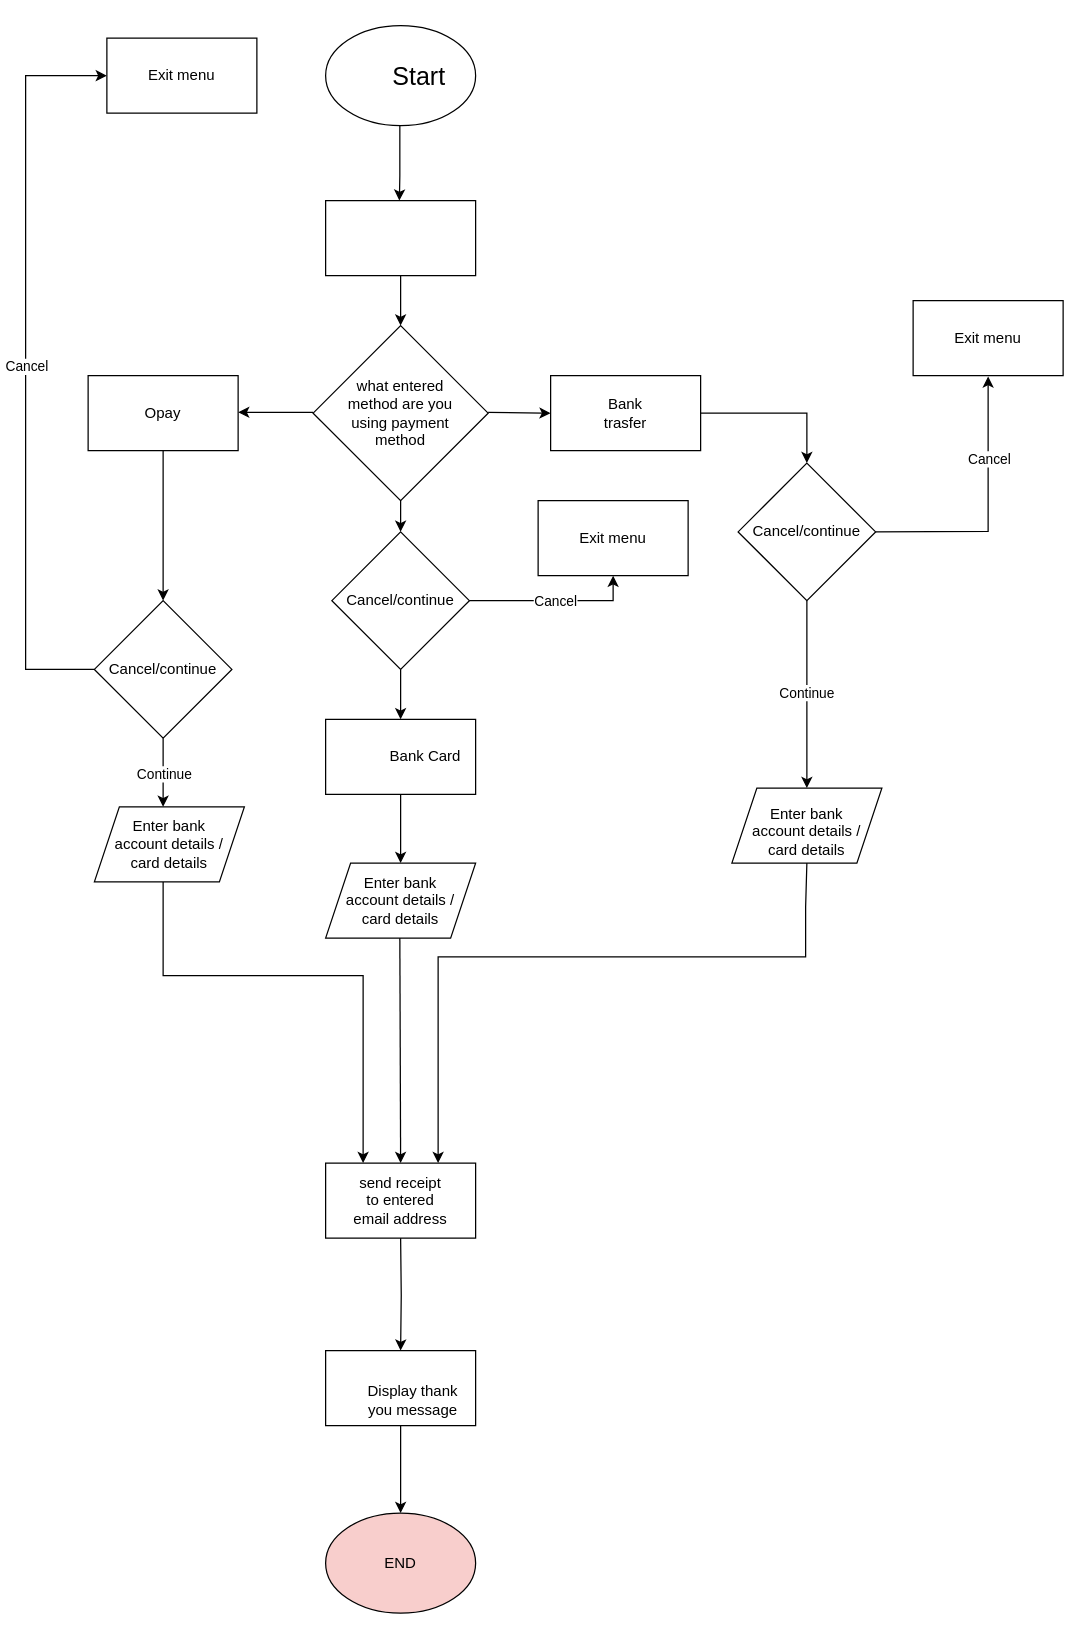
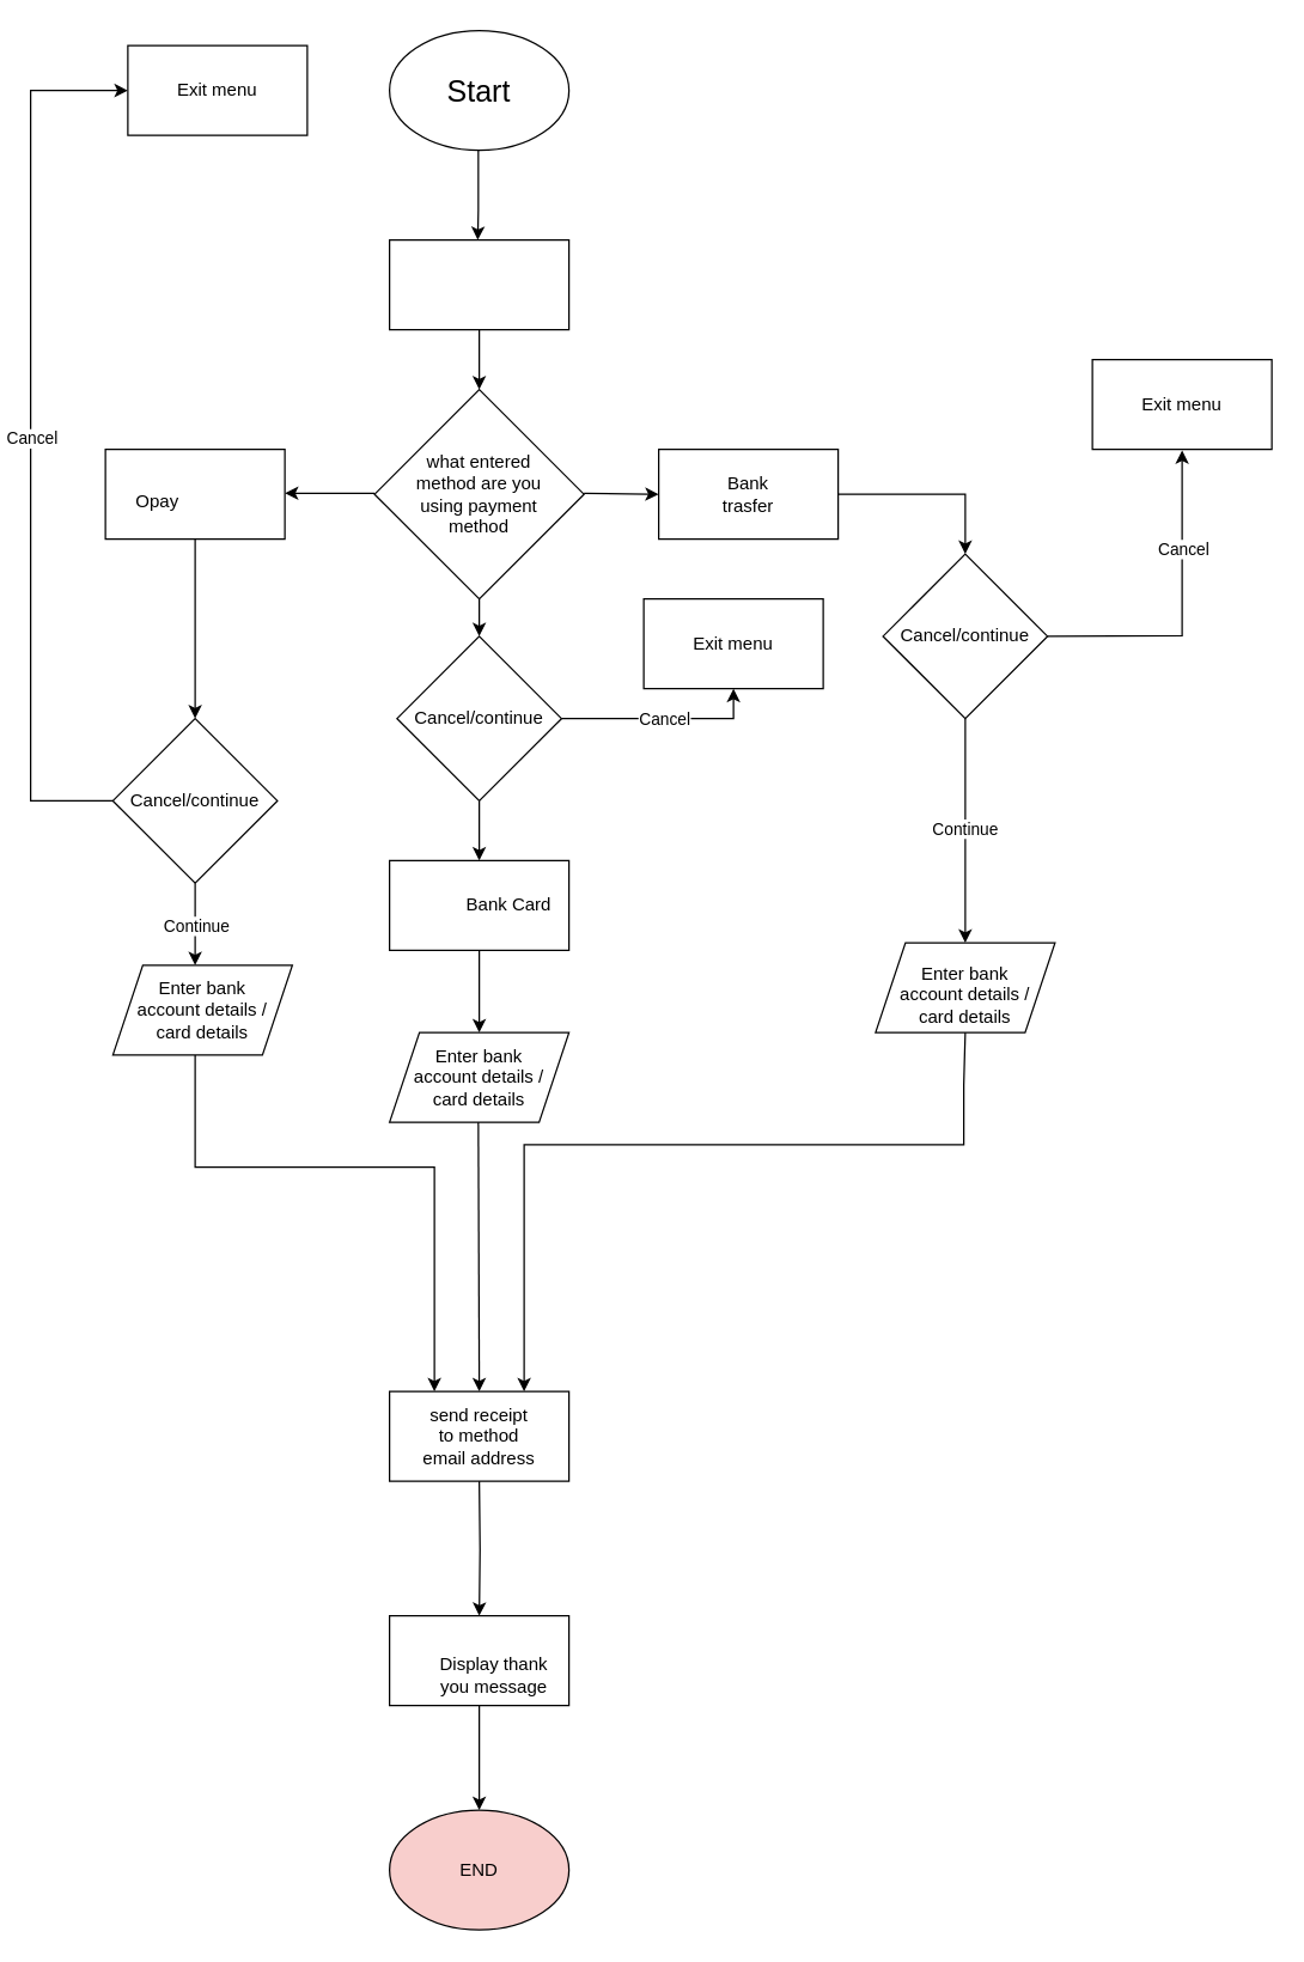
  <mxCell id="0" />
  <mxCell id="1" parent="0" />
  <mxCell id="2" value="" style="rounded=0;whiteSpace=wrap;html=1;" vertex="1" parent="1"><mxGeometry x="430" y="400" width="120" height="60" as="geometry" /></mxCell>
  <mxCell id="3" value="" style="rounded=0;whiteSpace=wrap;html=1;" vertex="1" parent="1"><mxGeometry x="730" y="240" width="120" height="60" as="geometry" /></mxCell>
  <mxCell id="4" value="" style="ellipse;whiteSpace=wrap;html=1;" vertex="1" parent="1"><mxGeometry x="260" y="20" width="120" height="80" as="geometry" /></mxCell>
- <mxCell id="5" value="Start" style="text;html=1;align=center;verticalAlign=middle;whiteSpace=wrap;rounded=0;fontSize=20;" vertex="1" parent="1"><mxGeometry x="305" y="45" width="60" height="30" as="geometry" /></mxCell>
+ <mxCell id="5" value="Start" style="text;html=1;align=center;verticalAlign=middle;whiteSpace=wrap;rounded=0;fontSize=20;" vertex="1" parent="1"><mxGeometry x="290" y="45" width="60" height="30" as="geometry" /></mxCell>
  <mxCell id="6" value="" style="endArrow=classic;html=1;rounded=0;" edge="1" parent="1"><mxGeometry width="50" height="50" relative="1" as="geometry"><mxPoint x="319.37" y="100" as="sourcePoint" /><mxPoint x="319" y="160" as="targetPoint" /><Array as="points"><mxPoint x="319.37" y="140" /></Array></mxGeometry></mxCell>
  <mxCell id="7" value="" style="edgeStyle=orthogonalEdgeStyle;rounded=0;orthogonalLoop=1;jettySize=auto;html=1;entryX=0.5;entryY=0;entryDx=0;entryDy=0;" edge="1" parent="1" source="8" target="33"><mxGeometry relative="1" as="geometry" /></mxCell>
  <mxCell id="8" value="" style="rhombus;whiteSpace=wrap;html=1;" vertex="1" parent="1"><mxGeometry x="250" y="260" width="140" height="140" as="geometry" /></mxCell>
  <mxCell id="9" value="what entered method are you using payment method" style="text;html=1;align=center;verticalAlign=middle;whiteSpace=wrap;rounded=0;" vertex="1" parent="1"><mxGeometry x="265" y="322.5" width="110" height="15" as="geometry" /></mxCell>
  <mxCell id="10" value="" style="endArrow=classic;html=1;rounded=0;entryX=0;entryY=0.5;entryDx=0;entryDy=0;" edge="1" parent="1" target="12"><mxGeometry width="50" height="50" relative="1" as="geometry"><mxPoint x="390" y="329.44" as="sourcePoint" /><mxPoint x="450" y="329.44" as="targetPoint" /><Array as="points"><mxPoint x="390" y="329.44" /></Array></mxGeometry></mxCell>
  <mxCell id="11" value="" style="endArrow=classic;html=1;rounded=0;" edge="1" parent="1"><mxGeometry width="50" height="50" relative="1" as="geometry"><mxPoint x="250" y="329.38" as="sourcePoint" /><mxPoint x="190" y="329.38" as="targetPoint" /><Array as="points"><mxPoint x="249.5" y="329.38" /></Array></mxGeometry></mxCell>
  <mxCell id="12" value="" style="rounded=0;whiteSpace=wrap;html=1;" vertex="1" parent="1"><mxGeometry x="440" y="300" width="120" height="60" as="geometry" /></mxCell>
  <mxCell id="13" value="" style="rounded=0;whiteSpace=wrap;html=1;" vertex="1" parent="1"><mxGeometry x="260" y="575" width="120" height="60" as="geometry" /></mxCell>
  <mxCell id="14" value="" style="rounded=0;whiteSpace=wrap;html=1;" vertex="1" parent="1"><mxGeometry x="70" y="300" width="120" height="60" as="geometry" /></mxCell>
  <mxCell id="15" value="Bank trasfer" style="text;html=1;align=center;verticalAlign=middle;whiteSpace=wrap;rounded=0;" vertex="1" parent="1"><mxGeometry x="470" y="315" width="60" height="30" as="geometry" /></mxCell>
- <mxCell id="16" value="Opay" style="text;html=1;align=center;verticalAlign=middle;whiteSpace=wrap;rounded=0;" vertex="1" parent="1"><mxGeometry x="100" y="315" width="60" height="30" as="geometry" /></mxCell>
+ <mxCell id="16" value="Opay" style="text;html=1;align=center;verticalAlign=middle;whiteSpace=wrap;rounded=0;" vertex="1" parent="1"><mxGeometry x="75" y="320" width="60" height="30" as="geometry" /></mxCell>
  <mxCell id="17" value="" style="endArrow=classic;html=1;rounded=0;exitX=1;exitY=0.5;exitDx=0;exitDy=0;entryX=0.5;entryY=0;entryDx=0;entryDy=0;" edge="1" parent="1" source="12" target="35"><mxGeometry width="50" height="50" relative="1" as="geometry"><mxPoint x="570" y="242.5" as="sourcePoint" /><mxPoint x="640" y="310" as="targetPoint" /><Array as="points"><mxPoint x="645" y="330" /></Array></mxGeometry></mxCell>
  <mxCell id="18" value="" style="shape=parallelogram;perimeter=parallelogramPerimeter;whiteSpace=wrap;html=1;fixedSize=1;" vertex="1" parent="1"><mxGeometry x="585" y="630" width="120" height="60" as="geometry" /></mxCell>
  <mxCell id="19" value="" style="endArrow=classic;html=1;rounded=0;exitX=0.5;exitY=1;exitDx=0;exitDy=0;entryX=0.5;entryY=0;entryDx=0;entryDy=0;" edge="1" parent="1" source="14" target="27"><mxGeometry width="50" height="50" relative="1" as="geometry"><mxPoint x="128.89" y="280" as="sourcePoint" /><mxPoint x="140" y="370" as="targetPoint" /></mxGeometry></mxCell>
  <mxCell id="20" value="" style="endArrow=classic;html=1;rounded=0;exitX=0.5;exitY=1;exitDx=0;exitDy=0;" edge="1" parent="1" source="13" target="21"><mxGeometry width="50" height="50" relative="1" as="geometry"><mxPoint x="320" y="640" as="sourcePoint" /><mxPoint x="319.38" y="590" as="targetPoint" /></mxGeometry></mxCell>
  <mxCell id="21" value="" style="shape=parallelogram;perimeter=parallelogramPerimeter;whiteSpace=wrap;html=1;fixedSize=1;" vertex="1" parent="1"><mxGeometry x="260" y="690" width="120" height="60" as="geometry" /></mxCell>
  <mxCell id="22" value="Enter bank account details / card details" style="text;html=1;align=center;verticalAlign=middle;whiteSpace=wrap;rounded=0;" vertex="1" parent="1"><mxGeometry x="270" y="705" width="100" height="30" as="geometry" /></mxCell>
  <mxCell id="23" value="Enter bank account details / card details" style="text;html=1;align=center;verticalAlign=middle;whiteSpace=wrap;rounded=0;" vertex="1" parent="1"><mxGeometry x="595" y="650" width="100" height="30" as="geometry" /></mxCell>
  <mxCell id="24" value="" style="endArrow=classic;html=1;rounded=0;entryX=0.5;entryY=0;entryDx=0;entryDy=0;" edge="1" parent="1" target="53"><mxGeometry width="50" height="50" relative="1" as="geometry"><mxPoint x="319.37" y="750" as="sourcePoint" /><mxPoint x="320.48" y="910" as="targetPoint" /></mxGeometry></mxCell>
  <mxCell id="25" value="" style="endArrow=classic;html=1;rounded=0;exitX=0.5;exitY=1;exitDx=0;exitDy=0;entryX=0.75;entryY=0;entryDx=0;entryDy=0;" edge="1" parent="1" target="53"><mxGeometry width="50" height="50" relative="1" as="geometry"><mxPoint x="645" y="690" as="sourcePoint" /><mxPoint x="350" y="915" as="targetPoint" /><Array as="points"><mxPoint x="644" y="725" /><mxPoint x="644" y="765" /><mxPoint x="350" y="765" /></Array></mxGeometry></mxCell>
  <mxCell id="26" value="" style="endArrow=classic;html=1;rounded=0;exitX=0.5;exitY=1;exitDx=0;exitDy=0;entryX=0.25;entryY=0;entryDx=0;entryDy=0;" edge="1" parent="1" target="53"><mxGeometry width="50" height="50" relative="1" as="geometry"><mxPoint x="130" y="700" as="sourcePoint" /><mxPoint x="290" y="910" as="targetPoint" /><Array as="points"><mxPoint x="130" y="780" /><mxPoint x="290" y="780" /></Array></mxGeometry></mxCell>
  <mxCell id="27" value="" style="rhombus;whiteSpace=wrap;html=1;" vertex="1" parent="1"><mxGeometry x="75" y="480" width="110" height="110" as="geometry" /></mxCell>
  <mxCell id="28" value="Cancel/continue" style="text;html=1;align=center;verticalAlign=middle;whiteSpace=wrap;rounded=0;" vertex="1" parent="1"><mxGeometry x="100" y="520" width="60" height="30" as="geometry" /></mxCell>
  <mxCell id="29" value="" style="shape=parallelogram;perimeter=parallelogramPerimeter;whiteSpace=wrap;html=1;fixedSize=1;" vertex="1" parent="1"><mxGeometry x="75" y="645" width="120" height="60" as="geometry" /></mxCell>
  <mxCell id="30" value="Enter bank account details / card details" style="text;html=1;align=center;verticalAlign=middle;whiteSpace=wrap;rounded=0;" vertex="1" parent="1"><mxGeometry x="85" y="660" width="100" height="30" as="geometry" /></mxCell>
  <mxCell id="31" value="Bank Card" style="text;html=1;align=center;verticalAlign=middle;whiteSpace=wrap;rounded=0;" vertex="1" parent="1"><mxGeometry x="310" y="590" width="60" height="30" as="geometry" /></mxCell>
  <mxCell id="32" value="" style="edgeStyle=orthogonalEdgeStyle;rounded=0;orthogonalLoop=1;jettySize=auto;html=1;entryX=0.5;entryY=0;entryDx=0;entryDy=0;" edge="1" parent="1" source="33" target="13"><mxGeometry relative="1" as="geometry"><mxPoint x="320" y="570" as="targetPoint" /></mxGeometry></mxCell>
  <mxCell id="33" value="" style="rhombus;whiteSpace=wrap;html=1;" vertex="1" parent="1"><mxGeometry x="265" y="425" width="110" height="110" as="geometry" /></mxCell>
  <mxCell id="34" value="Cancel/continue" style="text;html=1;align=center;verticalAlign=middle;whiteSpace=wrap;rounded=0;" vertex="1" parent="1"><mxGeometry x="290" y="465" width="60" height="30" as="geometry" /></mxCell>
  <mxCell id="35" value="" style="rhombus;whiteSpace=wrap;html=1;" vertex="1" parent="1"><mxGeometry x="590" y="370" width="110" height="110" as="geometry" /></mxCell>
  <mxCell id="36" value="Cancel/continue" style="text;html=1;align=center;verticalAlign=middle;whiteSpace=wrap;rounded=0;" vertex="1" parent="1"><mxGeometry x="615" y="410" width="60" height="30" as="geometry" /></mxCell>
  <mxCell id="37" value="" style="endArrow=classic;html=1;rounded=0;exitX=0.5;exitY=1;exitDx=0;exitDy=0;entryX=0.5;entryY=0;entryDx=0;entryDy=0;" edge="1" parent="1" source="35" target="18"><mxGeometry relative="1" as="geometry"><mxPoint x="644.38" y="440" as="sourcePoint" /><mxPoint x="644.38" y="520" as="targetPoint" /></mxGeometry></mxCell>
  <mxCell id="38" value="Continue" style="edgeLabel;resizable=0;html=1;;align=center;verticalAlign=middle;" connectable="0" vertex="1" parent="37"><mxGeometry relative="1" as="geometry"><mxPoint x="-1" y="-2" as="offset" /></mxGeometry></mxCell>
  <mxCell id="39" value="" style="endArrow=classic;html=1;rounded=0;entryX=0.5;entryY=1;entryDx=0;entryDy=0;" edge="1" parent="1"><mxGeometry relative="1" as="geometry"><mxPoint x="700" y="425" as="sourcePoint" /><mxPoint x="790" y="300.62" as="targetPoint" /><Array as="points"><mxPoint x="790" y="424.62" /></Array></mxGeometry></mxCell>
  <mxCell id="40" value="Cancel" style="edgeLabel;resizable=0;html=1;;align=center;verticalAlign=middle;" connectable="0" vertex="1" parent="39"><mxGeometry relative="1" as="geometry"><mxPoint y="-41" as="offset" /></mxGeometry></mxCell>
  <mxCell id="41" value="Exit menu" style="text;html=1;align=center;verticalAlign=middle;whiteSpace=wrap;rounded=0;" vertex="1" parent="1"><mxGeometry x="760" y="255" width="60" height="30" as="geometry" /></mxCell>
  <mxCell id="42" value="Exit menu" style="text;html=1;align=center;verticalAlign=middle;whiteSpace=wrap;rounded=0;" vertex="1" parent="1"><mxGeometry x="460" y="415" width="60" height="30" as="geometry" /></mxCell>
  <mxCell id="43" value="" style="endArrow=classic;html=1;rounded=0;exitX=0;exitY=0.5;exitDx=0;exitDy=0;" edge="1" parent="1" source="27" target="47"><mxGeometry relative="1" as="geometry"><mxPoint x="0" y="480" as="sourcePoint" /><mxPoint x="80" y="60" as="targetPoint" /><Array as="points"><mxPoint x="20" y="535" /><mxPoint x="20" y="60" /></Array></mxGeometry></mxCell>
  <mxCell id="44" value="Cancel" style="edgeLabel;resizable=0;html=1;;align=center;verticalAlign=middle;" connectable="0" vertex="1" parent="43"><mxGeometry relative="1" as="geometry" /></mxCell>
  <mxCell id="45" value="" style="endArrow=classic;html=1;rounded=0;exitX=0.5;exitY=1;exitDx=0;exitDy=0;" edge="1" parent="1" source="27"><mxGeometry relative="1" as="geometry"><mxPoint x="130" y="500" as="sourcePoint" /><mxPoint x="130" y="645" as="targetPoint" /></mxGeometry></mxCell>
  <mxCell id="46" value="Continue" style="edgeLabel;resizable=0;html=1;;align=center;verticalAlign=middle;" connectable="0" vertex="1" parent="45"><mxGeometry relative="1" as="geometry" /></mxCell>
  <mxCell id="47" value="" style="rounded=0;whiteSpace=wrap;html=1;" vertex="1" parent="1"><mxGeometry x="85" y="30" width="120" height="60" as="geometry" /></mxCell>
  <mxCell id="48" value="Exit menu" style="text;html=1;align=center;verticalAlign=middle;whiteSpace=wrap;rounded=0;" vertex="1" parent="1"><mxGeometry x="115" y="45" width="60" height="30" as="geometry" /></mxCell>
  <mxCell id="49" value="" style="endArrow=classic;html=1;rounded=0;entryX=0.5;entryY=1;entryDx=0;entryDy=0;" edge="1" parent="1" target="2"><mxGeometry relative="1" as="geometry"><mxPoint x="375" y="480" as="sourcePoint" /><mxPoint x="475" y="480" as="targetPoint" /><Array as="points"><mxPoint x="490" y="480" /></Array></mxGeometry></mxCell>
  <mxCell id="50" value="Cancel" style="edgeLabel;resizable=0;html=1;;align=center;verticalAlign=middle;" connectable="0" vertex="1" parent="49"><mxGeometry relative="1" as="geometry" /></mxCell>
  <mxCell id="51" value="" style="edgeStyle=orthogonalEdgeStyle;rounded=0;orthogonalLoop=1;jettySize=auto;html=1;entryX=0.5;entryY=0;entryDx=0;entryDy=0;" edge="1" parent="1" source="52" target="8"><mxGeometry relative="1" as="geometry" /></mxCell>
  <mxCell id="52" value="" style="rounded=0;whiteSpace=wrap;html=1;" vertex="1" parent="1"><mxGeometry x="260" y="160" width="120" height="60" as="geometry" /></mxCell>
  <mxCell id="53" value="" style="rounded=0;whiteSpace=wrap;html=1;" vertex="1" parent="1"><mxGeometry x="260" y="930" width="120" height="60" as="geometry" /></mxCell>
  <mxCell id="54" value="" style="edgeStyle=orthogonalEdgeStyle;rounded=0;orthogonalLoop=1;jettySize=auto;html=1;entryX=0.5;entryY=0;entryDx=0;entryDy=0;" edge="1" parent="1" target="57"><mxGeometry relative="1" as="geometry"><mxPoint x="320" y="990" as="sourcePoint" /></mxGeometry></mxCell>
- <mxCell id="55" value="send receipt to entered email address" style="text;html=1;align=center;verticalAlign=middle;whiteSpace=wrap;rounded=0;" vertex="1" parent="1"><mxGeometry x="280" y="945" width="80" height="30" as="geometry" /></mxCell>
+ <mxCell id="55" value="send receipt to method email address" style="text;html=1;align=center;verticalAlign=middle;whiteSpace=wrap;rounded=0;" vertex="1" parent="1"><mxGeometry x="280" y="945" width="80" height="30" as="geometry" /></mxCell>
  <mxCell id="56" value="" style="edgeStyle=orthogonalEdgeStyle;rounded=0;orthogonalLoop=1;jettySize=auto;html=1;" edge="1" parent="1" source="57" target="59"><mxGeometry relative="1" as="geometry" /></mxCell>
  <mxCell id="57" value="" style="rounded=0;whiteSpace=wrap;html=1;" vertex="1" parent="1"><mxGeometry x="260" y="1080" width="120" height="60" as="geometry" /></mxCell>
  <mxCell id="58" value="Display thank you message" style="text;html=1;align=center;verticalAlign=middle;whiteSpace=wrap;rounded=0;" vertex="1" parent="1"><mxGeometry x="290" y="1105" width="80" height="30" as="geometry" /></mxCell>
  <mxCell id="59" value="END" style="ellipse;whiteSpace=wrap;html=1;fillColor=#f8cecc;" vertex="1" parent="1"><mxGeometry x="260" y="1210" width="120" height="80" as="geometry" /></mxCell>
